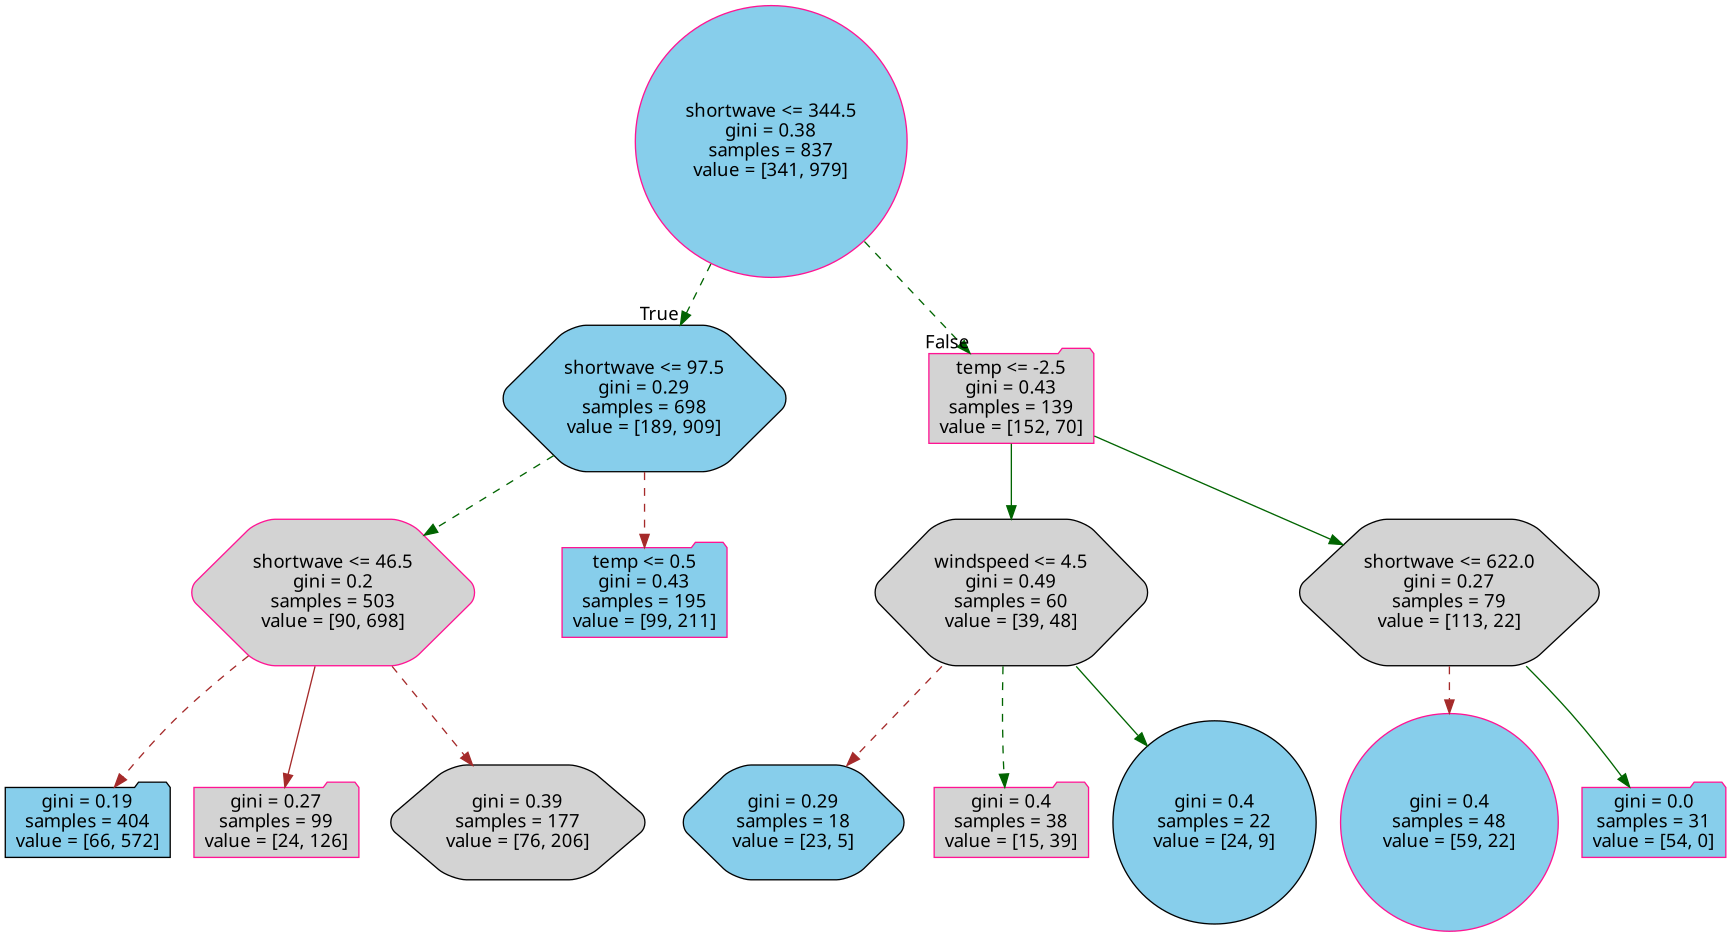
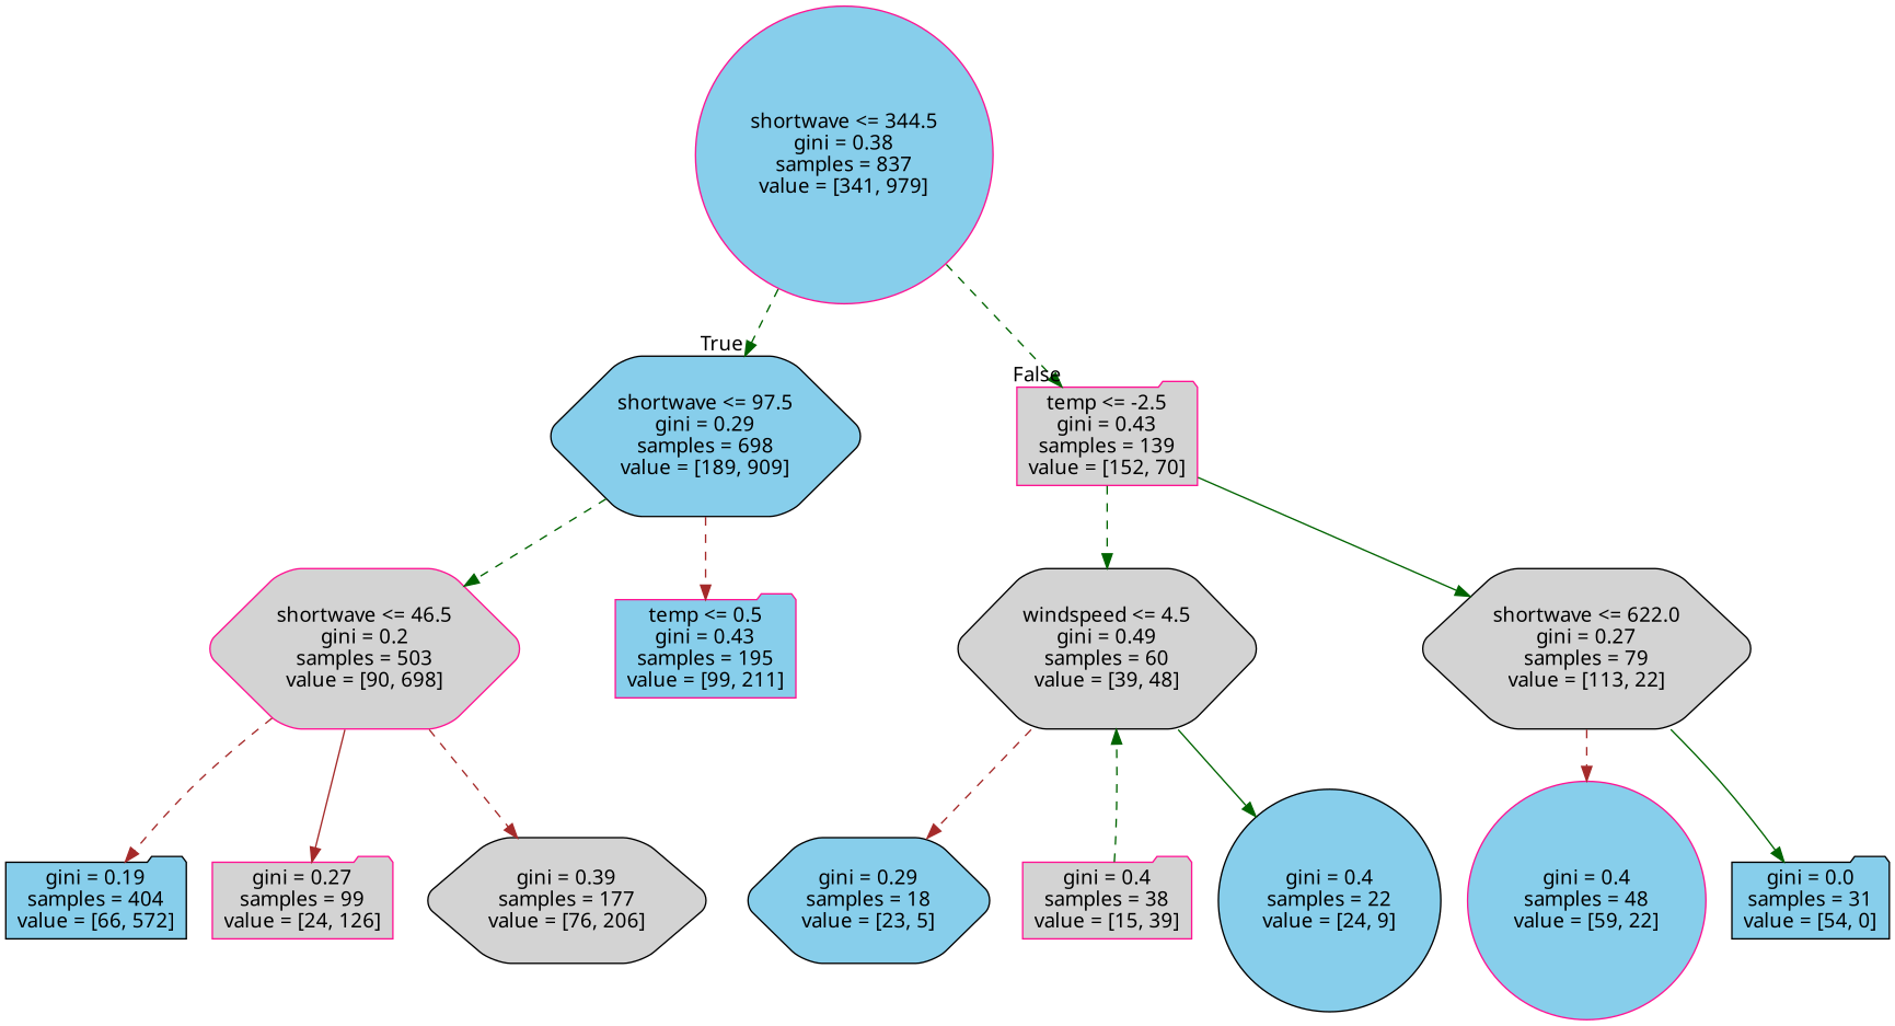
  digraph {
    fontname="Noto Sans"
    node [color=black fillcolor=skyblue fontname="Noto Sans" shape=hexagon style="filled, rounded"]
    edge [color=darkgreen fontname="Noto Sans" style=dashed]
    n1 [color=deeppink label="shortwave <= 344.5\ngini = 0.38\nsamples = 837\nvalue = [341, 979]" shape=circle]
    n2 [label="shortwave <= 97.5\ngini = 0.29\nsamples = 698\nvalue = [189, 909]"]
    n3 [color=deeppink fillcolor=lightgrey label="temp <= -2.5\ngini = 0.43\nsamples = 139\nvalue = [152, 70]" shape=folder]
    n4 [color=deeppink fillcolor=lightgrey label="shortwave <= 46.5\ngini = 0.2\nsamples = 503\nvalue = [90, 698]"]
    n5 [color=deeppink label="temp <= 0.5\ngini = 0.43\nsamples = 195\nvalue = [99, 211]" shape=folder]
    n6 [fillcolor=lightgrey label="windspeed <= 4.5\ngini = 0.49\nsamples = 60\nvalue = [39, 48]"]
    n7 [fillcolor=lightgrey label="shortwave <= 622.0\ngini = 0.27\nsamples = 79\nvalue = [113, 22]"]
    n8 [label="gini = 0.19\nsamples = 404\nvalue = [66, 572]" shape=folder]
    n9 [color=deeppink fillcolor=lightgrey label="gini = 0.27\nsamples = 99\nvalue = [24, 126]" shape=folder]
    n10 [fillcolor=lightgrey label="gini = 0.39\nsamples = 177\nvalue = [76, 206]"]
    n11 [label="gini = 0.29\nsamples = 18\nvalue = [23, 5]"]
    n12 [color=deeppink fillcolor=lightgrey label="gini = 0.4\nsamples = 38\nvalue = [15, 39]" shape=folder]
    n13 [label="gini = 0.4\nsamples = 22\nvalue = [24, 9]" shape=circle]
    n14 [color=deeppink label="gini = 0.4\nsamples = 48\nvalue = [59, 22]" shape=circle]
-   n15 [color=deeppink label="gini = 0.0\nsamples = 31\nvalue = [54, 0]" shape=folder]
+   n15 [label="gini = 0.0\nsamples = 31\nvalue = [54, 0]" shape=folder]
    n1 -> n2 [headlabel=True labelangle=45 labeldistance=2.5]
    n1 -> n3 [headlabel=False labelangle=-45 labeldistance=2.5]
    n2 -> n4
    n2 -> n5 [color=brown]
-   n3 -> n6 [style=solid]
+   n3 -> n6
    n3 -> n7 [style=solid]
    n4 -> n8 [color=brown]
    n4 -> n9 [color=brown style=solid]
    n4 -> n10 [color=brown]
    n6 -> n11 [color=brown]
-   n6 -> n12
+   n12 -> n6
    n6 -> n13 [style=solid]
    n7 -> n14 [color=brown]
    n7 -> n15 [style=solid]
  }
